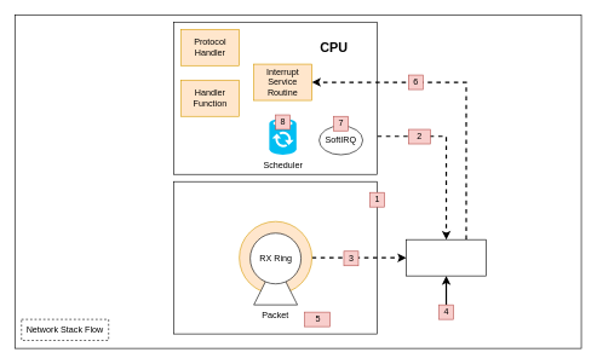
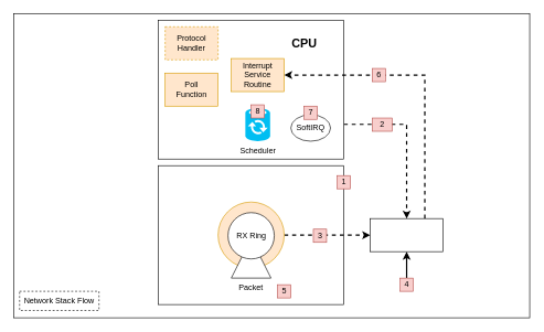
  <mxCell id="0" />
  <mxCell id="1" parent="0" />
  <mxCell id="2" value="" style="rounded=0;whiteSpace=wrap;html=1;fontSize=12;strokeColor=default;" vertex="1" parent="1"><mxGeometry x="20" y="20" width="780" height="460" as="geometry" /></mxCell>
  <mxCell id="3" style="edgeStyle=orthogonalEdgeStyle;rounded=0;orthogonalLoop=1;jettySize=auto;html=1;exitX=1;exitY=0.75;exitDx=0;exitDy=0;entryX=0.5;entryY=0;entryDx=0;entryDy=0;fontSize=12;dashed=1;strokeWidth=2;" edge="1" parent="1" source="4" target="16"><mxGeometry relative="1" as="geometry" /></mxCell>
  <mxCell id="4" value="" style="rounded=0;whiteSpace=wrap;html=1;" vertex="1" parent="1"><mxGeometry x="239" y="30" width="280" height="210" as="geometry" /></mxCell>
  <mxCell id="5" value="CPU" style="text;html=1;align=center;verticalAlign=middle;resizable=0;points=[];autosize=1;strokeColor=none;fillColor=none;fontStyle=1;fontSize=18;" vertex="1" parent="1"><mxGeometry x="434" y="50" width="50" height="30" as="geometry" /></mxCell>
- <mxCell id="6" value="Protocol&lt;br&gt;Handler" style="whiteSpace=wrap;html=1;fontSize=12;fillColor=#ffe6cc;strokeColor=#d79b00;" vertex="1" parent="1"><mxGeometry x="249" y="40" width="80" height="50" as="geometry" /></mxCell>
- <mxCell id="7" value="Handler&lt;br&gt;Function" style="whiteSpace=wrap;html=1;fontSize=12;fillColor=#ffe6cc;strokeColor=#d79b00;" vertex="1" parent="1"><mxGeometry x="249" y="110" width="80" height="50" as="geometry" /></mxCell>
+ <mxCell id="6" value="Protocol&lt;br&gt;Handler" style="whiteSpace=wrap;html=1;fontSize=12;fillColor=#ffe6cc;strokeColor=#d79b00;dashed=1;" vertex="1" parent="1"><mxGeometry x="249" y="40" width="80" height="50" as="geometry" /></mxCell>
+ <mxCell id="7" value="Poll&lt;br&gt;Function" style="whiteSpace=wrap;html=1;fontSize=12;fillColor=#ffe6cc;strokeColor=#d79b00;" vertex="1" parent="1"><mxGeometry x="249" y="110" width="80" height="50" as="geometry" /></mxCell>
  <mxCell id="8" value="Interrupt&lt;br&gt;Service&lt;br&gt;Routine" style="whiteSpace=wrap;html=1;fontSize=12;fillColor=#ffe6cc;strokeColor=#d79b00;" vertex="1" parent="1"><mxGeometry x="349" y="88" width="80" height="50" as="geometry" /></mxCell>
  <mxCell id="9" value="" style="rounded=0;whiteSpace=wrap;html=1;" vertex="1" parent="1"><mxGeometry x="239" y="250" width="280" height="210" as="geometry" /></mxCell>
  <mxCell id="10" style="edgeStyle=orthogonalEdgeStyle;rounded=0;orthogonalLoop=1;jettySize=auto;html=1;exitX=1;exitY=0.5;exitDx=0;exitDy=0;entryX=0;entryY=0.5;entryDx=0;entryDy=0;dashed=1;fontSize=12;strokeWidth=2;" edge="1" parent="1" source="11" target="16"><mxGeometry relative="1" as="geometry" /></mxCell>
  <mxCell id="11" value="" style="ellipse;whiteSpace=wrap;html=1;fontSize=12;fillColor=#ffe6cc;strokeColor=#d79b00;" vertex="1" parent="1"><mxGeometry x="329" y="305" width="100" height="100" as="geometry" /></mxCell>
  <mxCell id="12" value="Packet" style="shape=trapezoid;perimeter=trapezoidPerimeter;whiteSpace=wrap;html=1;fixedSize=1;fontSize=12;size=20;labelPosition=center;verticalLabelPosition=bottom;align=center;verticalAlign=top;" vertex="1" parent="1"><mxGeometry x="349" y="380" width="60" height="40" as="geometry" /></mxCell>
  <mxCell id="13" value="" style="ellipse;whiteSpace=wrap;html=1;fontSize=12;" vertex="1" parent="1"><mxGeometry x="344" y="321" width="70" height="70" as="geometry" /></mxCell>
  <mxCell id="14" value="RX Ring" style="text;html=1;align=center;verticalAlign=middle;resizable=0;points=[];autosize=1;strokeColor=none;fillColor=none;fontSize=12;" vertex="1" parent="1"><mxGeometry x="349" y="346" width="60" height="20" as="geometry" /></mxCell>
  <mxCell id="15" style="edgeStyle=orthogonalEdgeStyle;rounded=0;orthogonalLoop=1;jettySize=auto;html=1;exitX=0.75;exitY=0;exitDx=0;exitDy=0;entryX=1;entryY=0.5;entryDx=0;entryDy=0;fontSize=12;strokeWidth=2;dashed=1;" edge="1" parent="1" source="16" target="8"><mxGeometry relative="1" as="geometry" /></mxCell>
  <mxCell id="16" value="" style="whiteSpace=wrap;html=1;fontSize=12;" vertex="1" parent="1"><mxGeometry x="559" y="330" width="110" height="50" as="geometry" /></mxCell>
  <mxCell id="17" value="1" style="text;html=1;align=center;verticalAlign=middle;resizable=0;points=[];autosize=1;strokeColor=#b85450;fillColor=#f8cecc;fontSize=12;" vertex="1" parent="1"><mxGeometry x="509" y="265" width="20" height="20" as="geometry" /></mxCell>
  <mxCell id="18" value="2" style="text;html=1;align=center;verticalAlign=middle;resizable=0;points=[];autosize=1;strokeColor=#b85450;fillColor=#f8cecc;fontSize=12;" vertex="1" parent="1"><mxGeometry x="562" y="178" width="30" height="20" as="geometry" /></mxCell>
  <mxCell id="19" value="3" style="text;html=1;align=center;verticalAlign=middle;resizable=0;points=[];autosize=1;strokeColor=#b85450;fillColor=#f8cecc;fontSize=12;" vertex="1" parent="1"><mxGeometry x="473" y="346" width="20" height="20" as="geometry" /></mxCell>
  <mxCell id="20" value="" style="endArrow=classic;html=1;rounded=0;fontSize=12;strokeWidth=2;entryX=0.5;entryY=1;entryDx=0;entryDy=0;startArrow=none;" edge="1" parent="1" source="21" target="16"><mxGeometry width="50" height="50" relative="1" as="geometry"><mxPoint x="614" y="440" as="sourcePoint" /><mxPoint x="509" y="220" as="targetPoint" /></mxGeometry></mxCell>
  <mxCell id="21" value="4" style="text;html=1;align=center;verticalAlign=middle;resizable=0;points=[];autosize=1;strokeColor=#b85450;fillColor=#f8cecc;fontSize=12;" vertex="1" parent="1"><mxGeometry x="604" y="420" width="20" height="20" as="geometry" /></mxCell>
  <mxCell id="22" value="" style="endArrow=none;html=1;rounded=0;fontSize=12;strokeWidth=2;entryX=0.5;entryY=1;entryDx=0;entryDy=0;" edge="1" parent="1" target="21"><mxGeometry width="50" height="50" relative="1" as="geometry"><mxPoint x="614" y="440" as="sourcePoint" /><mxPoint x="614" y="380" as="targetPoint" /></mxGeometry></mxCell>
- <mxCell id="23" value="5" style="text;html=1;align=center;verticalAlign=middle;resizable=0;points=[];autosize=1;strokeColor=#b85450;fillColor=#f8cecc;fontSize=12;" vertex="1" parent="1"><mxGeometry x="419" y="430" width="35" height="20" as="geometry" /></mxCell>
+ <mxCell id="23" value="5" style="text;html=1;align=center;verticalAlign=middle;resizable=0;points=[];autosize=1;strokeColor=#b85450;fillColor=#f8cecc;fontSize=12;" vertex="1" parent="1"><mxGeometry x="419" y="430" width="20" height="20" as="geometry" /></mxCell>
  <mxCell id="24" value="6" style="text;html=1;align=center;verticalAlign=middle;resizable=0;points=[];autosize=1;strokeColor=#b85450;fillColor=#f8cecc;fontSize=12;" vertex="1" parent="1"><mxGeometry x="562" y="103" width="20" height="20" as="geometry" /></mxCell>
  <mxCell id="25" value="SoftIRQ" style="ellipse;whiteSpace=wrap;html=1;fontSize=12;strokeColor=default;" vertex="1" parent="1"><mxGeometry x="439" y="173" width="60" height="40" as="geometry" /></mxCell>
  <mxCell id="26" value="Scheduler" style="verticalLabelPosition=bottom;html=1;verticalAlign=top;align=center;strokeColor=none;fillColor=#00BEF2;shape=mxgraph.azure.sql_datasync;fontSize=12;" vertex="1" parent="1"><mxGeometry x="370.25" y="163" width="37.5" height="50" as="geometry" /></mxCell>
  <mxCell id="27" value="7" style="text;html=1;align=center;verticalAlign=middle;resizable=0;points=[];autosize=1;strokeColor=#b85450;fillColor=#f8cecc;fontSize=12;" vertex="1" parent="1"><mxGeometry x="459" y="160" width="20" height="20" as="geometry" /></mxCell>
  <mxCell id="28" value="8" style="text;html=1;align=center;verticalAlign=middle;resizable=0;points=[];autosize=1;strokeColor=#b85450;fillColor=#f8cecc;fontSize=12;" vertex="1" parent="1"><mxGeometry x="379" y="158" width="20" height="20" as="geometry" /></mxCell>
  <mxCell id="29" value="Network Stack Flow" style="rounded=0;whiteSpace=wrap;html=1;fontSize=12;strokeColor=default;dashed=1;" vertex="1" parent="1"><mxGeometry x="29" y="440" width="120" height="29" as="geometry" /></mxCell>
